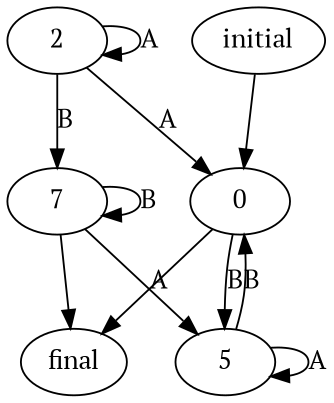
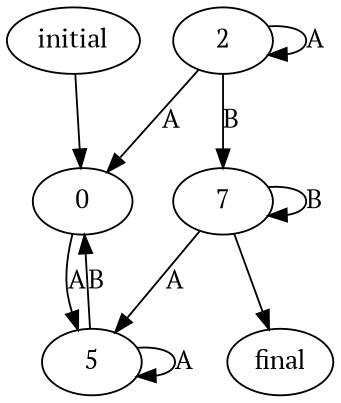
  digraph {
    fontname="PT Serif"
    node [fontname="PT Serif"]
    edge [fontname="PT Serif"]
    initial
    0
    n3 [label=5]
    final
    2
    n6 [label=7]
    initial -> 0
-   0 -> n3 [label=B]
-   0 -> final
+   0 -> n3 [label=A]
    n3 -> 0 [label=B]
    n3 -> n3 [label=A]
    2 -> 0 [label=A]
    2 -> 2 [label=A]
    2 -> n6 [label=B]
    n6 -> n3 [label=A]
    n6 -> final
    n6 -> n6 [label=B]
  }
